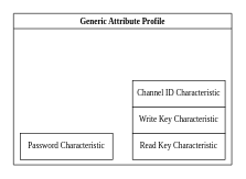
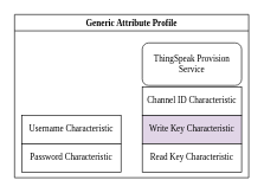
  <mxCell id="0" />
  <mxCell id="1" parent="0" />
  <mxCell id="2" value="Generic Attribute Profile" style="swimlane;fontFamily=Nunito;fontSource=https%3A%2F%2Ffonts.googleapis.com%2Fcss%3Ffamily%3DNunito;" vertex="1" parent="1"><mxGeometry x="20" y="20" width="330" height="230" as="geometry"><mxRectangle x="260" y="170" width="160" height="23" as="alternateBounds" /></mxGeometry></mxCell>
+ <mxCell id="3" value="ThingSpeak Provision Service" style="rounded=1;whiteSpace=wrap;html=1;fontFamily=Nunito;fontSource=https%3A%2F%2Ffonts.googleapis.com%2Fcss%3Ffamily%3DNunito;" vertex="1" parent="2"><mxGeometry x="180" y="40" width="140" height="60" as="geometry" /></mxCell>
+ <mxCell id="4" value="Username Characteristic" style="rounded=0;whiteSpace=wrap;html=1;fontFamily=Nunito;fontSource=https%3A%2F%2Ffonts.googleapis.com%2Fcss%3Ffamily%3DNunito;" vertex="1" parent="2"><mxGeometry x="10" y="142" width="140" height="40" as="geometry" /></mxCell>
  <mxCell id="5" value="Password Characteristic" style="rounded=0;whiteSpace=wrap;html=1;fontFamily=Nunito;fontSource=https%3A%2F%2Ffonts.googleapis.com%2Fcss%3Ffamily%3DNunito;" vertex="1" parent="2"><mxGeometry x="10" y="182" width="140" height="40" as="geometry" /></mxCell>
  <mxCell id="6" value="Channel ID Characteristic" style="rounded=0;whiteSpace=wrap;html=1;fontFamily=Nunito;fontSource=https%3A%2F%2Ffonts.googleapis.com%2Fcss%3Ffamily%3DNunito;" vertex="1" parent="2"><mxGeometry x="180" y="102" width="140" height="40" as="geometry" /></mxCell>
- <mxCell id="7" value="Write Key Characteristic" style="rounded=0;whiteSpace=wrap;html=1;fontFamily=Nunito;fontSource=https%3A%2F%2Ffonts.googleapis.com%2Fcss%3Ffamily%3DNunito;" vertex="1" parent="2"><mxGeometry x="180" y="142" width="140" height="40" as="geometry" /></mxCell>
+ <mxCell id="7" value="Write Key Characteristic" style="rounded=0;whiteSpace=wrap;html=1;fontFamily=Nunito;fontSource=https%3A%2F%2Ffonts.googleapis.com%2Fcss%3Ffamily%3DNunito;fillColor=#e1d5e7;" vertex="1" parent="2"><mxGeometry x="180" y="142" width="140" height="40" as="geometry" /></mxCell>
  <mxCell id="8" value="Read Key Characteristic" style="rounded=0;whiteSpace=wrap;html=1;fontFamily=Nunito;fontSource=https%3A%2F%2Ffonts.googleapis.com%2Fcss%3Ffamily%3DNunito;" vertex="1" parent="2"><mxGeometry x="180" y="182" width="140" height="40" as="geometry" /></mxCell>
